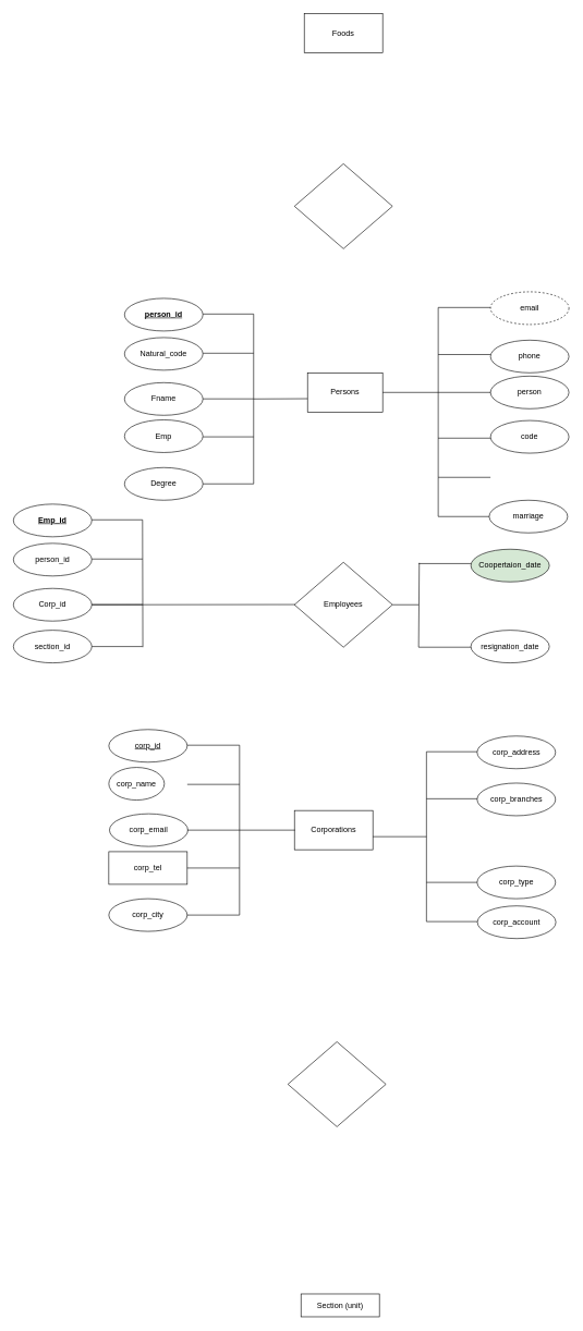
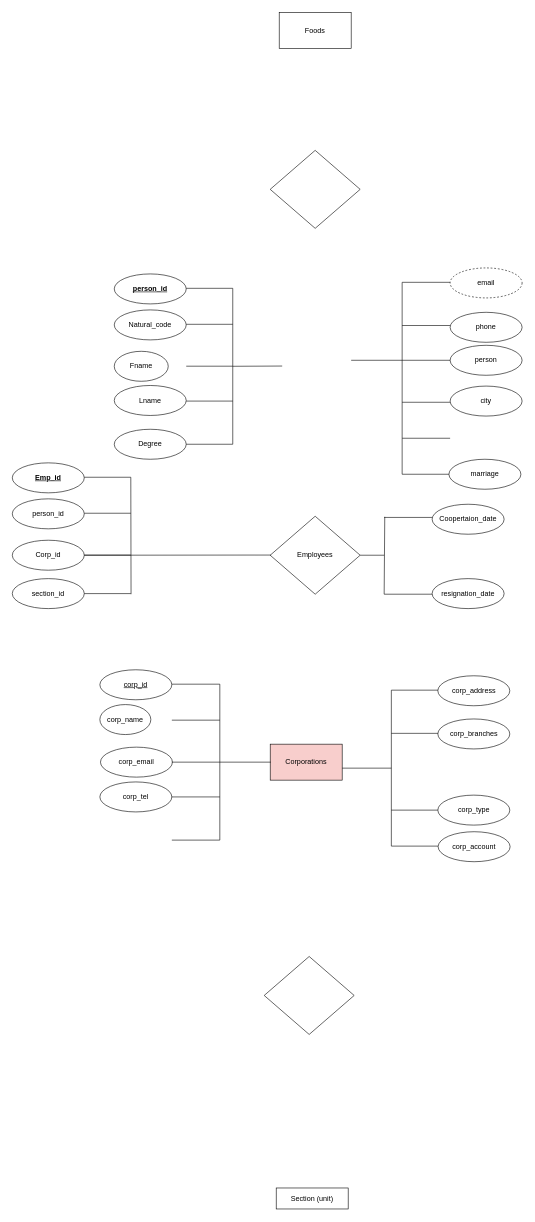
  <mxCell id="0" />
  <mxCell id="1" parent="0" />
- <mxCell id="2" value="Persons" style="rounded=0;whiteSpace=wrap;html=1;" vertex="1" parent="1"><mxGeometry x="470" y="570" width="115" height="60" as="geometry" /></mxCell>
- <mxCell id="3" value="Corporations" style="rounded=0;whiteSpace=wrap;html=1;" vertex="1" parent="1"><mxGeometry x="450" y="1240" width="120" height="60" as="geometry" /></mxCell>
+ <mxCell id="3" value="Corporations" style="rounded=0;whiteSpace=wrap;html=1;fillColor=#f8cecc;" vertex="1" parent="1"><mxGeometry x="450" y="1240" width="120" height="60" as="geometry" /></mxCell>
  <mxCell id="4" value="Section (unit)" style="rounded=0;whiteSpace=wrap;html=1;" vertex="1" parent="1"><mxGeometry x="460" y="1980" width="120" height="35" as="geometry" /></mxCell>
  <mxCell id="5" value="" style="rhombus;whiteSpace=wrap;html=1;" vertex="1" parent="1"><mxGeometry x="440" y="1594" width="150" height="130" as="geometry" /></mxCell>
  <mxCell id="6" value="Employees" style="rhombus;whiteSpace=wrap;html=1;" vertex="1" parent="1"><mxGeometry x="450" y="860" width="150" height="130" as="geometry" /></mxCell>
  <mxCell id="7" value="" style="rhombus;whiteSpace=wrap;html=1;" vertex="1" parent="1"><mxGeometry x="450" y="250" width="150" height="130" as="geometry" /></mxCell>
  <mxCell id="8" value="Foods" style="rounded=0;whiteSpace=wrap;html=1;" vertex="1" parent="1"><mxGeometry x="465" y="20" width="120" height="60" as="geometry" /></mxCell>
  <mxCell id="9" value="&lt;u&gt;&lt;b&gt;person_id&lt;/b&gt;&lt;/u&gt;" style="ellipse;whiteSpace=wrap;html=1;" vertex="1" parent="1"><mxGeometry x="190" y="456" width="120" height="50" as="geometry" /></mxCell>
  <mxCell id="10" value="Natural_code" style="ellipse;whiteSpace=wrap;html=1;" vertex="1" parent="1"><mxGeometry x="190" y="516" width="120" height="50" as="geometry" /></mxCell>
- <mxCell id="11" value="Fname" style="ellipse;whiteSpace=wrap;html=1;" vertex="1" parent="1"><mxGeometry x="190" y="585" width="120" height="50" as="geometry" /></mxCell>
- <mxCell id="12" value="Emp" style="ellipse;whiteSpace=wrap;html=1;" vertex="1" parent="1"><mxGeometry x="190" y="642" width="120" height="50" as="geometry" /></mxCell>
+ <mxCell id="11" value="Fname" style="ellipse;whiteSpace=wrap;html=1;" vertex="1" parent="1"><mxGeometry x="190" y="585" width="90" height="50" as="geometry" /></mxCell>
+ <mxCell id="12" value="Lname" style="ellipse;whiteSpace=wrap;html=1;" vertex="1" parent="1"><mxGeometry x="190" y="642" width="120" height="50" as="geometry" /></mxCell>
  <mxCell id="13" value="Degree" style="ellipse;whiteSpace=wrap;html=1;" vertex="1" parent="1"><mxGeometry x="190" y="715" width="120" height="50" as="geometry" /></mxCell>
  <mxCell id="14" value="email" style="ellipse;whiteSpace=wrap;html=1;dashed=1;" vertex="1" parent="1"><mxGeometry x="750" y="446" width="120" height="50" as="geometry" /></mxCell>
  <mxCell id="15" value="phone" style="ellipse;whiteSpace=wrap;html=1;" vertex="1" parent="1"><mxGeometry x="750" y="520" width="120" height="50" as="geometry" /></mxCell>
  <mxCell id="16" value="person" style="ellipse;whiteSpace=wrap;html=1;" vertex="1" parent="1"><mxGeometry x="750" y="575" width="120" height="50" as="geometry" /></mxCell>
- <mxCell id="17" value="code" style="ellipse;whiteSpace=wrap;html=1;" vertex="1" parent="1"><mxGeometry x="750" y="643" width="120" height="50" as="geometry" /></mxCell>
+ <mxCell id="17" value="city" style="ellipse;whiteSpace=wrap;html=1;" vertex="1" parent="1"><mxGeometry x="750" y="643" width="120" height="50" as="geometry" /></mxCell>
  <mxCell id="18" value="marriage" style="ellipse;whiteSpace=wrap;html=1;" vertex="1" parent="1"><mxGeometry x="748" y="765" width="120" height="50" as="geometry" /></mxCell>
  <mxCell id="19" value="" style="group" vertex="1" connectable="0" parent="1"><mxGeometry x="310" y="480" width="160" height="260" as="geometry" /></mxCell>
  <mxCell id="20" value="" style="endArrow=none;html=1;" edge="1" parent="19"><mxGeometry width="50" height="50" relative="1" as="geometry"><mxPoint x="77.576" y="130.0" as="sourcePoint" /><mxPoint x="160" y="129.58" as="targetPoint" /></mxGeometry></mxCell>
  <mxCell id="21" value="" style="group" vertex="1" connectable="0" parent="19"><mxGeometry width="77.576" height="260" as="geometry" /></mxCell>
  <mxCell id="22" value="" style="endArrow=none;html=1;" edge="1" parent="21"><mxGeometry width="50" height="50" relative="1" as="geometry"><mxPoint x="77.576" y="3.411e-13" as="sourcePoint" /><mxPoint x="77.576" y="260" as="targetPoint" /></mxGeometry></mxCell>
  <mxCell id="23" value="" style="endArrow=none;html=1;" edge="1" parent="21"><mxGeometry width="50" height="50" relative="1" as="geometry"><mxPoint as="sourcePoint" /><mxPoint x="77.576" as="targetPoint" /></mxGeometry></mxCell>
  <mxCell id="24" value="" style="endArrow=none;html=1;" edge="1" parent="21"><mxGeometry width="50" height="50" relative="1" as="geometry"><mxPoint y="60.0" as="sourcePoint" /><mxPoint x="77.576" y="60.0" as="targetPoint" /></mxGeometry></mxCell>
  <mxCell id="25" value="" style="endArrow=none;html=1;" edge="1" parent="21"><mxGeometry width="50" height="50" relative="1" as="geometry"><mxPoint y="129.83" as="sourcePoint" /><mxPoint x="77.576" y="129.83" as="targetPoint" /></mxGeometry></mxCell>
  <mxCell id="26" value="" style="endArrow=none;html=1;" edge="1" parent="21"><mxGeometry width="50" height="50" relative="1" as="geometry"><mxPoint y="188.0" as="sourcePoint" /><mxPoint x="77.576" y="188.0" as="targetPoint" /></mxGeometry></mxCell>
  <mxCell id="27" value="" style="endArrow=none;html=1;" edge="1" parent="21"><mxGeometry width="50" height="50" relative="1" as="geometry"><mxPoint y="260.0" as="sourcePoint" /><mxPoint x="77.576" y="260.0" as="targetPoint" /></mxGeometry></mxCell>
  <mxCell id="28" value="" style="endArrow=none;html=1;" edge="1" parent="1"><mxGeometry width="50" height="50" relative="1" as="geometry"><mxPoint x="670" y="790" as="sourcePoint" /><mxPoint x="748" y="790" as="targetPoint" /></mxGeometry></mxCell>
- <mxCell id="29" value="corp_city" style="ellipse;whiteSpace=wrap;html=1;" vertex="1" parent="1"><mxGeometry x="166" y="1375" width="120" height="50" as="geometry" /></mxCell>
- <mxCell id="30" value="corp_tel" style="whiteSpace=wrap;html=1;rounded=0;" vertex="1" parent="1"><mxGeometry x="166" y="1303" width="120" height="50" as="geometry" /></mxCell>
+ <mxCell id="30" value="corp_tel" style="ellipse;whiteSpace=wrap;html=1;" vertex="1" parent="1"><mxGeometry x="166" y="1303" width="120" height="50" as="geometry" /></mxCell>
  <mxCell id="31" value="&lt;u&gt;corp_id&lt;/u&gt;" style="ellipse;whiteSpace=wrap;html=1;" vertex="1" parent="1"><mxGeometry x="166" y="1116" width="120" height="50" as="geometry" /></mxCell>
  <mxCell id="32" value="corp_name" style="ellipse;whiteSpace=wrap;html=1;" vertex="1" parent="1"><mxGeometry x="166" y="1174" width="85" height="50" as="geometry" /></mxCell>
  <mxCell id="33" value="corp_email" style="ellipse;whiteSpace=wrap;html=1;" vertex="1" parent="1"><mxGeometry x="167" y="1245" width="120" height="50" as="geometry" /></mxCell>
  <mxCell id="34" value="" style="group;rotation=-180;container=1;" vertex="1" connectable="0" parent="1"><mxGeometry x="570" y="1150" width="160" height="260" as="geometry" /></mxCell>
  <mxCell id="35" value="" style="endArrow=none;html=1;" edge="1" parent="34"><mxGeometry width="50" height="50" relative="1" as="geometry"><mxPoint x="82" y="130" as="sourcePoint" /><mxPoint y="130" as="targetPoint" /></mxGeometry></mxCell>
  <mxCell id="36" value="" style="group;rotation=-180;container=1;" vertex="1" connectable="0" parent="34"><mxGeometry x="82" width="77.576" height="260" as="geometry" /></mxCell>
  <mxCell id="37" value="" style="endArrow=none;html=1;" edge="1" parent="36"><mxGeometry width="50" height="50" relative="1" as="geometry"><mxPoint y="260" as="sourcePoint" /><mxPoint as="targetPoint" /></mxGeometry></mxCell>
  <mxCell id="38" value="" style="endArrow=none;html=1;" edge="1" parent="36"><mxGeometry width="50" height="50" relative="1" as="geometry"><mxPoint x="78" y="260" as="sourcePoint" /><mxPoint y="260" as="targetPoint" /></mxGeometry></mxCell>
  <mxCell id="39" value="" style="endArrow=none;html=1;" edge="1" parent="36"><mxGeometry width="50" height="50" relative="1" as="geometry"><mxPoint x="78" y="200" as="sourcePoint" /><mxPoint y="200" as="targetPoint" /></mxGeometry></mxCell>
  <mxCell id="40" value="" style="endArrow=none;html=1;" edge="1" parent="36"><mxGeometry width="50" height="50" relative="1" as="geometry"><mxPoint x="78" y="72" as="sourcePoint" /><mxPoint y="72" as="targetPoint" /></mxGeometry></mxCell>
  <mxCell id="41" value="" style="endArrow=none;html=1;" edge="1" parent="36"><mxGeometry width="50" height="50" relative="1" as="geometry"><mxPoint x="78" as="sourcePoint" /><mxPoint as="targetPoint" /></mxGeometry></mxCell>
  <mxCell id="42" value="" style="group" vertex="1" connectable="0" parent="1"><mxGeometry x="729.5" y="1126" width="120.5" height="310" as="geometry" /></mxCell>
  <mxCell id="43" value="corp_account" style="ellipse;whiteSpace=wrap;html=1;" vertex="1" parent="42"><mxGeometry x="0.5" y="260" width="120" height="50" as="geometry" /></mxCell>
  <mxCell id="44" value="corp_address" style="ellipse;whiteSpace=wrap;html=1;" vertex="1" parent="42"><mxGeometry width="120" height="50" as="geometry" /></mxCell>
  <mxCell id="45" value="corp_branches" style="ellipse;whiteSpace=wrap;html=1;" vertex="1" parent="42"><mxGeometry y="72" width="120" height="50" as="geometry" /></mxCell>
  <mxCell id="46" value="corp_type" style="ellipse;whiteSpace=wrap;html=1;" vertex="1" parent="42"><mxGeometry y="199" width="120" height="50" as="geometry" /></mxCell>
  <mxCell id="47" value="" style="group" vertex="1" connectable="0" parent="1"><mxGeometry x="585" y="470" width="165.0" height="320.0" as="geometry" /></mxCell>
  <mxCell id="48" value="" style="group;rotation=-180;" vertex="1" connectable="0" parent="47"><mxGeometry x="1.421e-14" y="1.137e-13" width="165.0" height="260.0" as="geometry" /></mxCell>
  <mxCell id="49" value="" style="endArrow=none;html=1;" edge="1" parent="48"><mxGeometry width="50" height="50" relative="1" as="geometry"><mxPoint x="85" y="130" as="sourcePoint" /><mxPoint y="130" as="targetPoint" /></mxGeometry></mxCell>
  <mxCell id="50" value="" style="group;rotation=-180;" vertex="1" connectable="0" parent="48"><mxGeometry x="85" width="80.0" height="260.0" as="geometry" /></mxCell>
  <mxCell id="51" value="" style="endArrow=none;html=1;" edge="1" parent="50"><mxGeometry width="50" height="50" relative="1" as="geometry"><mxPoint y="260" as="sourcePoint" /><mxPoint as="targetPoint" /></mxGeometry></mxCell>
  <mxCell id="52" value="" style="endArrow=none;html=1;" edge="1" parent="50"><mxGeometry width="50" height="50" relative="1" as="geometry"><mxPoint x="80" y="260" as="sourcePoint" /><mxPoint y="260" as="targetPoint" /></mxGeometry></mxCell>
  <mxCell id="53" value="" style="endArrow=none;html=1;" edge="1" parent="50"><mxGeometry width="50" height="50" relative="1" as="geometry"><mxPoint x="80" y="200" as="sourcePoint" /><mxPoint y="200" as="targetPoint" /></mxGeometry></mxCell>
  <mxCell id="54" value="" style="endArrow=none;html=1;" edge="1" parent="50"><mxGeometry width="50" height="50" relative="1" as="geometry"><mxPoint x="80" y="130" as="sourcePoint" /><mxPoint y="130" as="targetPoint" /></mxGeometry></mxCell>
  <mxCell id="55" value="" style="endArrow=none;html=1;" edge="1" parent="50"><mxGeometry width="50" height="50" relative="1" as="geometry"><mxPoint x="80" y="72" as="sourcePoint" /><mxPoint y="72" as="targetPoint" /></mxGeometry></mxCell>
  <mxCell id="56" value="" style="endArrow=none;html=1;" edge="1" parent="50"><mxGeometry width="50" height="50" relative="1" as="geometry"><mxPoint x="80" as="sourcePoint" /><mxPoint as="targetPoint" /></mxGeometry></mxCell>
  <mxCell id="57" value="" style="endArrow=none;html=1;" edge="1" parent="47"><mxGeometry width="50" height="50" relative="1" as="geometry"><mxPoint x="85.0" y="320.0" as="sourcePoint" /><mxPoint x="85.0" y="260.0" as="targetPoint" /></mxGeometry></mxCell>
  <mxCell id="58" value="" style="group;rotation=-180;container=1;" vertex="1" connectable="0" parent="1"><mxGeometry x="286" y="1080" width="165.0" height="320.0" as="geometry" /></mxCell>
  <mxCell id="59" value="" style="group;rotation=-360;" vertex="1" connectable="0" parent="58"><mxGeometry y="60" width="165.0" height="260.0" as="geometry" /></mxCell>
  <mxCell id="60" value="" style="endArrow=none;html=1;" edge="1" parent="59"><mxGeometry width="50" height="50" relative="1" as="geometry"><mxPoint x="80" y="130" as="sourcePoint" /><mxPoint x="165" y="130" as="targetPoint" /></mxGeometry></mxCell>
  <mxCell id="61" value="" style="group;rotation=-360;" vertex="1" connectable="0" parent="59"><mxGeometry width="80.0" height="260.0" as="geometry" /></mxCell>
  <mxCell id="62" value="" style="endArrow=none;html=1;" edge="1" parent="61"><mxGeometry width="50" height="50" relative="1" as="geometry"><mxPoint x="80" as="sourcePoint" /><mxPoint x="80" y="260" as="targetPoint" /></mxGeometry></mxCell>
  <mxCell id="63" value="" style="endArrow=none;html=1;" edge="1" parent="61"><mxGeometry width="50" height="50" relative="1" as="geometry"><mxPoint as="sourcePoint" /><mxPoint x="80" as="targetPoint" /></mxGeometry></mxCell>
  <mxCell id="64" value="" style="endArrow=none;html=1;" edge="1" parent="61"><mxGeometry width="50" height="50" relative="1" as="geometry"><mxPoint y="60" as="sourcePoint" /><mxPoint x="80" y="60" as="targetPoint" /></mxGeometry></mxCell>
  <mxCell id="65" value="" style="endArrow=none;html=1;" edge="1" parent="61"><mxGeometry width="50" height="50" relative="1" as="geometry"><mxPoint y="130" as="sourcePoint" /><mxPoint x="80" y="130" as="targetPoint" /></mxGeometry></mxCell>
  <mxCell id="66" value="" style="endArrow=none;html=1;" edge="1" parent="61"><mxGeometry width="50" height="50" relative="1" as="geometry"><mxPoint y="188" as="sourcePoint" /><mxPoint x="80" y="188" as="targetPoint" /></mxGeometry></mxCell>
  <mxCell id="67" value="" style="endArrow=none;html=1;" edge="1" parent="61"><mxGeometry width="50" height="50" relative="1" as="geometry"><mxPoint y="260" as="sourcePoint" /><mxPoint x="80" y="260" as="targetPoint" /></mxGeometry></mxCell>
- <mxCell id="68" value="Coopertaion_date" style="ellipse;whiteSpace=wrap;html=1;fillColor=#d5e8d4;" vertex="1" parent="1"><mxGeometry x="720" y="840" width="120" height="50" as="geometry" /></mxCell>
+ <mxCell id="68" value="Coopertaion_date" style="ellipse;whiteSpace=wrap;html=1;" vertex="1" parent="1"><mxGeometry x="720" y="840" width="120" height="50" as="geometry" /></mxCell>
  <mxCell id="69" value="resignation_date" style="ellipse;whiteSpace=wrap;html=1;" vertex="1" parent="1"><mxGeometry x="720" y="964" width="120" height="50" as="geometry" /></mxCell>
  <mxCell id="70" value="" style="endArrow=none;html=1;entryX=1;entryY=0.5;entryDx=0;entryDy=0;" edge="1" parent="1" target="6"><mxGeometry width="50" height="50" relative="1" as="geometry"><mxPoint x="640" y="925" as="sourcePoint" /><mxPoint x="850" y="935" as="targetPoint" /></mxGeometry></mxCell>
  <mxCell id="71" value="&lt;u&gt;&lt;b&gt;Emp_id&lt;/b&gt;&lt;/u&gt;" style="ellipse;whiteSpace=wrap;html=1;" vertex="1" parent="1"><mxGeometry x="20" y="771" width="120" height="50" as="geometry" /></mxCell>
  <mxCell id="72" value="person_id" style="ellipse;whiteSpace=wrap;html=1;" vertex="1" parent="1"><mxGeometry x="20" y="831" width="120" height="50" as="geometry" /></mxCell>
  <mxCell id="73" value="Corp_id" style="ellipse;whiteSpace=wrap;html=1;" vertex="1" parent="1"><mxGeometry x="20" y="900" width="120" height="50" as="geometry" /></mxCell>
  <mxCell id="74" value="section_id" style="ellipse;whiteSpace=wrap;html=1;" vertex="1" parent="1"><mxGeometry x="20" y="964" width="120" height="50" as="geometry" /></mxCell>
  <mxCell id="75" value="" style="group;container=1;" vertex="1" connectable="0" parent="1"><mxGeometry x="140" y="795" width="77.576" height="260" as="geometry" /></mxCell>
  <mxCell id="76" value="" style="endArrow=none;html=1;" edge="1" parent="75"><mxGeometry width="50" height="50" relative="1" as="geometry"><mxPoint x="77.576" y="3.411e-13" as="sourcePoint" /><mxPoint x="78" y="195" as="targetPoint" /></mxGeometry></mxCell>
  <mxCell id="77" value="" style="endArrow=none;html=1;" edge="1" parent="75"><mxGeometry width="50" height="50" relative="1" as="geometry"><mxPoint as="sourcePoint" /><mxPoint x="77.576" as="targetPoint" /></mxGeometry></mxCell>
  <mxCell id="78" value="" style="endArrow=none;html=1;" edge="1" parent="75"><mxGeometry width="50" height="50" relative="1" as="geometry"><mxPoint y="60.0" as="sourcePoint" /><mxPoint x="77.576" y="60.0" as="targetPoint" /></mxGeometry></mxCell>
  <mxCell id="79" value="" style="endArrow=none;html=1;" edge="1" parent="75"><mxGeometry width="50" height="50" relative="1" as="geometry"><mxPoint y="129.83" as="sourcePoint" /><mxPoint x="77.576" y="129.83" as="targetPoint" /></mxGeometry></mxCell>
  <mxCell id="80" value="" style="endArrow=none;html=1;" edge="1" parent="75"><mxGeometry width="50" height="50" relative="1" as="geometry"><mxPoint y="194.0" as="sourcePoint" /><mxPoint x="77.576" y="194.0" as="targetPoint" /></mxGeometry></mxCell>
  <mxCell id="81" value="" style="endArrow=none;html=1;entryX=1;entryY=0.5;entryDx=0;entryDy=0;" edge="1" parent="1" target="73"><mxGeometry width="50" height="50" relative="1" as="geometry"><mxPoint x="451" y="924.71" as="sourcePoint" /><mxPoint x="221" y="923.3" as="targetPoint" /></mxGeometry></mxCell>
  <mxCell id="82" value="" style="endArrow=none;html=1;" edge="1" parent="1"><mxGeometry width="50" height="50" relative="1" as="geometry"><mxPoint x="640" y="990" as="sourcePoint" /><mxPoint x="641" y="861" as="targetPoint" /></mxGeometry></mxCell>
  <mxCell id="83" value="" style="endArrow=none;html=1;" edge="1" parent="1"><mxGeometry width="50" height="50" relative="1" as="geometry"><mxPoint x="720" y="862" as="sourcePoint" /><mxPoint x="640" y="862" as="targetPoint" /></mxGeometry></mxCell>
  <mxCell id="84" value="" style="endArrow=none;html=1;" edge="1" parent="1"><mxGeometry width="50" height="50" relative="1" as="geometry"><mxPoint x="720" y="990" as="sourcePoint" /><mxPoint x="640" y="990" as="targetPoint" /></mxGeometry></mxCell>
